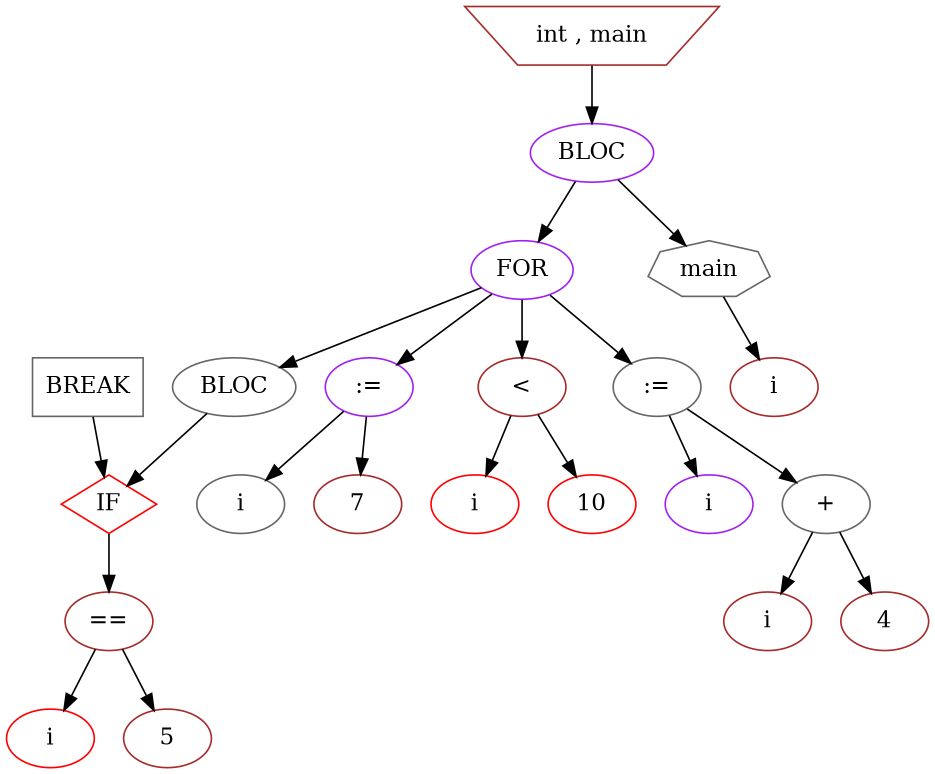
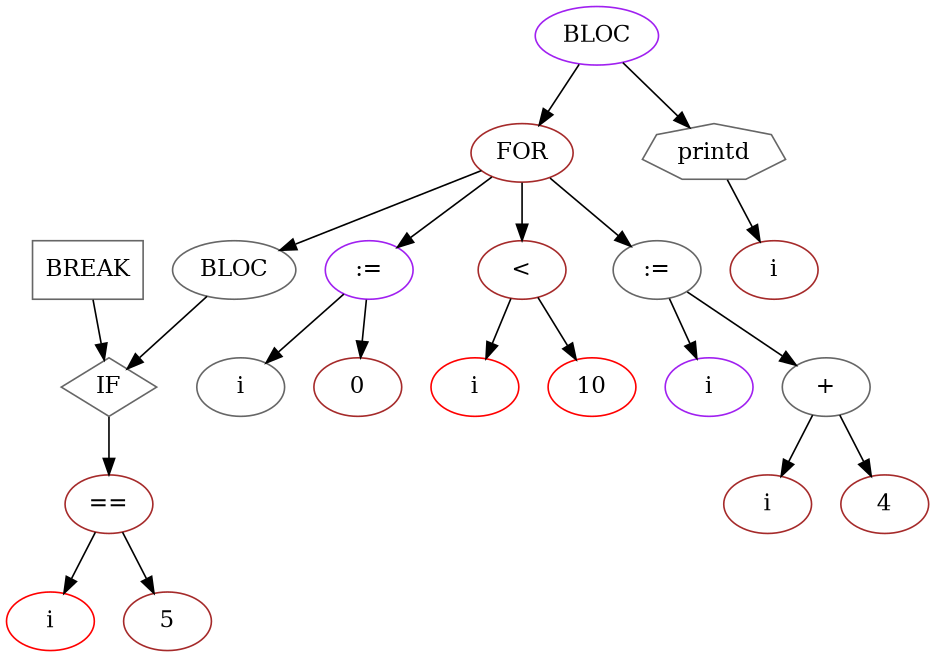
  digraph {
    node [color=brown shape=ellipse style=solid]
    n1 [color=gray40 label=i]
-   n2 [label=7]
+   n2 [label=0]
    n3 [color=purple label=":="]
    n4 [color=red label=i]
    n5 [color=red label=10]
    n6 [label="<"]
    n7 [color=purple label=i]
    n8 [label=i]
    n9 [label=4]
    n10 [color=gray40 label="+"]
    n11 [color=gray40 label=":="]
    n12 [color=red label=i]
    n13 [label=5]
    n14 [label="=="]
    n15 [color=gray40 label=BREAK shape=box]
-   n16 [color=red label=IF shape=diamond]
+   n16 [color=gray40 label=IF shape=diamond]
    n17 [color=gray40 label=BLOC]
-   n18 [color=purple label=FOR]
+   n18 [label=FOR]
    n19 [label=i]
-   n20 [color=gray40 label=main shape=septagon]
+   n20 [color=gray40 label=printd shape=septagon]
    n21 [color=purple label=BLOC]
-   n22 [label="int , main" shape=invtrapezium]
    n3 -> n1
    n3 -> n2
    n6 -> n4
    n6 -> n5
    n10 -> n8
    n10 -> n9
    n11 -> n7
    n11 -> n10
    n14 -> n12
    n14 -> n13
    n15 -> n16
    n16 -> n14
    n17 -> n16
    n18 -> n3
    n18 -> n6
    n18 -> n11
    n18 -> n17
    n20 -> n19
    n21 -> n18
    n21 -> n20
-   n22 -> n21
  }
